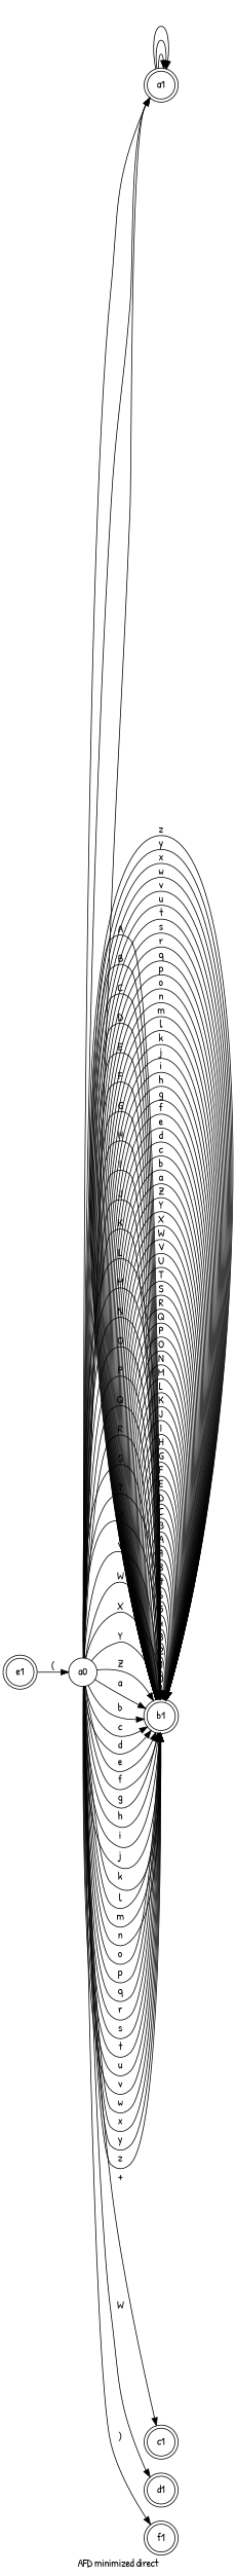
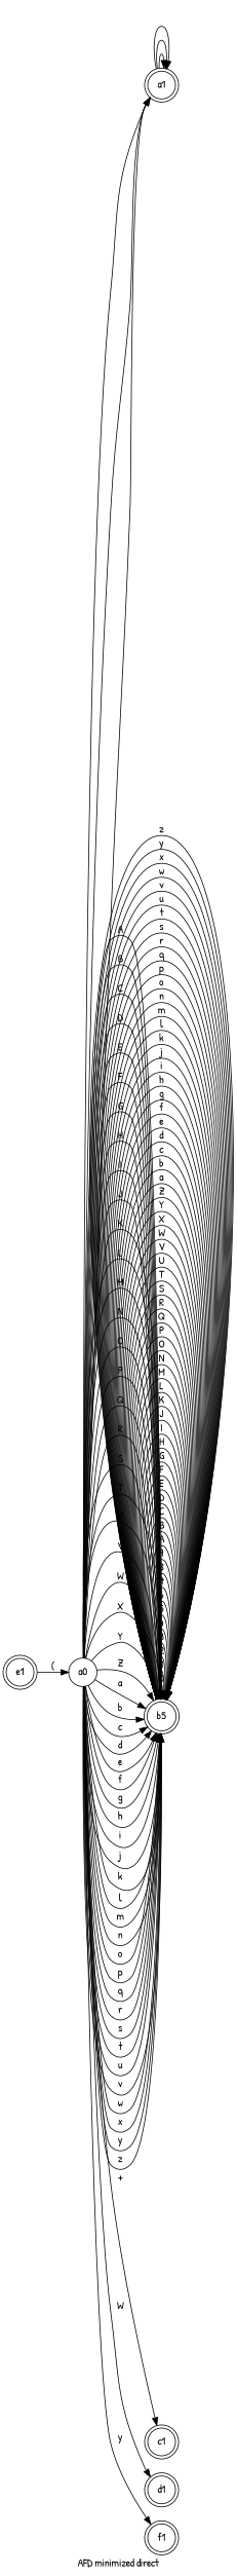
  digraph {
    fontname="Patrick Hand"
    label="AFD minimized direct"
    rankdir=LR
    node [fontname="Patrick Hand" shape=doublecircle]
    edge [fontname="Patrick Hand"]
    n1 [label=a0 shape=circle]
    n2 [label=a1]
-   n3 [label=b1]
+   n3 [label=b5]
    n4 [label=c1]
    n5 [label=d1]
    n6 [label=f1]
    n7 [label=e1]
    n1 -> n2 [label=" "]
    n1 -> n2 [label="	"]
    n1 -> n2
    n1 -> n3 [label=A]
    n1 -> n3 [label=B]
    n1 -> n3 [label=C]
    n1 -> n3 [label=D]
    n1 -> n3 [label=E]
    n1 -> n3 [label=F]
    n1 -> n3 [label=G]
    n1 -> n3 [label=H]
    n1 -> n3 [label=I]
    n1 -> n3 [label=J]
    n1 -> n3 [label=K]
    n1 -> n3 [label=L]
    n1 -> n3 [label=M]
    n1 -> n3 [label=N]
    n1 -> n3 [label=O]
    n1 -> n3 [label=P]
    n1 -> n3 [label=Q]
    n1 -> n3 [label=R]
    n1 -> n3 [label=S]
    n1 -> n3 [label=T]
    n1 -> n3 [label=U]
    n1 -> n3 [label=V]
    n1 -> n3 [label=W]
    n1 -> n3 [label=X]
    n1 -> n3 [label=Y]
    n1 -> n3 [label=Z]
    n1 -> n3 [label=a]
    n1 -> n3 [label=b]
    n1 -> n3 [label=c]
    n1 -> n3 [label=d]
    n1 -> n3 [label=e]
    n1 -> n3 [label=f]
    n1 -> n3 [label=g]
    n1 -> n3 [label=h]
    n1 -> n3 [label=i]
    n1 -> n3 [label=j]
    n1 -> n3 [label=k]
    n1 -> n3 [label=l]
    n1 -> n3 [label=m]
    n1 -> n3 [label=n]
    n1 -> n3 [label=o]
    n1 -> n3 [label=p]
    n1 -> n3 [label=q]
    n1 -> n3 [label=r]
    n1 -> n3 [label=s]
    n1 -> n3 [label=t]
    n1 -> n3 [label=u]
    n1 -> n3 [label=v]
    n1 -> n3 [label=w]
    n1 -> n3 [label=x]
    n1 -> n3 [label=y]
    n1 -> n3 [label=z]
    n1 -> n4 [label="+"]
    n1 -> n5 [label=W]
-   n1 -> n6 [label=")"]
+   n1 -> n6 [label=y]
    n2 -> n2 [label=" "]
    n2 -> n2 [label="	"]
    n2 -> n2
    n3 -> n3 [label=0]
    n3 -> n3 [label=1]
    n3 -> n3 [label=2]
    n3 -> n3 [label=3]
    n3 -> n3 [label=4]
    n3 -> n3 [label=5]
    n3 -> n3 [label=6]
    n3 -> n3 [label=7]
    n3 -> n3 [label=8]
    n3 -> n3 [label=9]
    n3 -> n3 [label=A]
    n3 -> n3 [label=B]
    n3 -> n3 [label=C]
    n3 -> n3 [label=D]
    n3 -> n3 [label=E]
    n3 -> n3 [label=F]
    n3 -> n3 [label=G]
    n3 -> n3 [label=H]
    n3 -> n3 [label=I]
    n3 -> n3 [label=J]
    n3 -> n3 [label=K]
    n3 -> n3 [label=L]
    n3 -> n3 [label=M]
    n3 -> n3 [label=N]
    n3 -> n3 [label=O]
    n3 -> n3 [label=P]
    n3 -> n3 [label=Q]
    n3 -> n3 [label=R]
    n3 -> n3 [label=S]
    n3 -> n3 [label=T]
    n3 -> n3 [label=U]
    n3 -> n3 [label=V]
    n3 -> n3 [label=W]
    n3 -> n3 [label=X]
    n3 -> n3 [label=Y]
    n3 -> n3 [label=Z]
    n3 -> n3 [label=a]
    n3 -> n3 [label=b]
    n3 -> n3 [label=c]
    n3 -> n3 [label=d]
    n3 -> n3 [label=e]
    n3 -> n3 [label=f]
    n3 -> n3 [label=g]
    n3 -> n3 [label=h]
    n3 -> n3 [label=i]
    n3 -> n3 [label=j]
    n3 -> n3 [label=k]
    n3 -> n3 [label=l]
    n3 -> n3 [label=m]
    n3 -> n3 [label=n]
    n3 -> n3 [label=o]
    n3 -> n3 [label=p]
    n3 -> n3 [label=q]
    n3 -> n3 [label=r]
    n3 -> n3 [label=s]
    n3 -> n3 [label=t]
    n3 -> n3 [label=u]
    n3 -> n3 [label=v]
    n3 -> n3 [label=w]
    n3 -> n3 [label=x]
    n3 -> n3 [label=y]
    n3 -> n3 [label=z]
    n7 -> n1 [label="("]
  }
